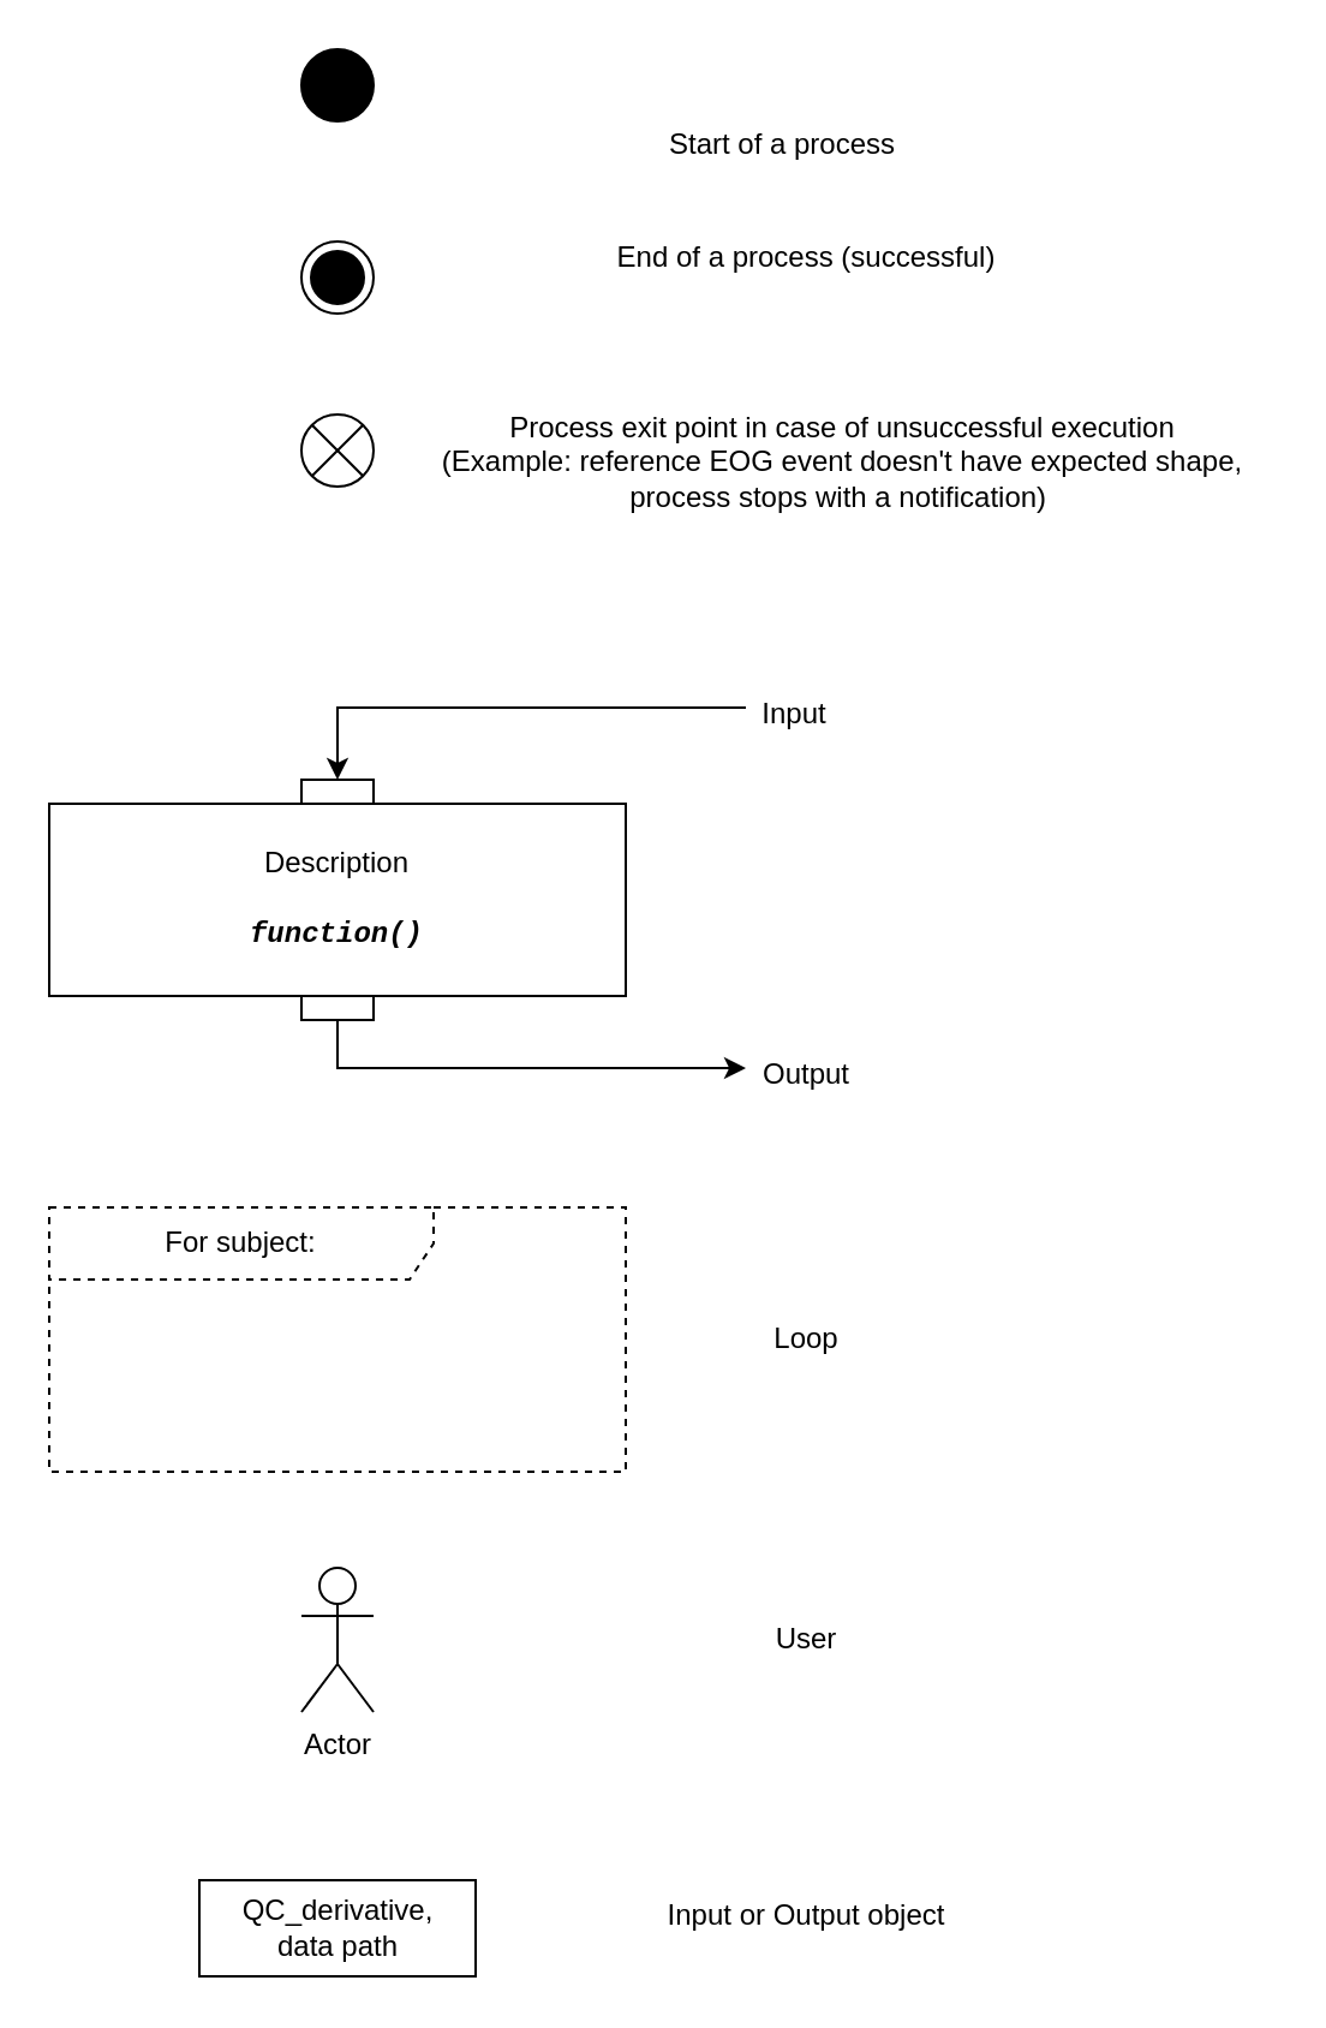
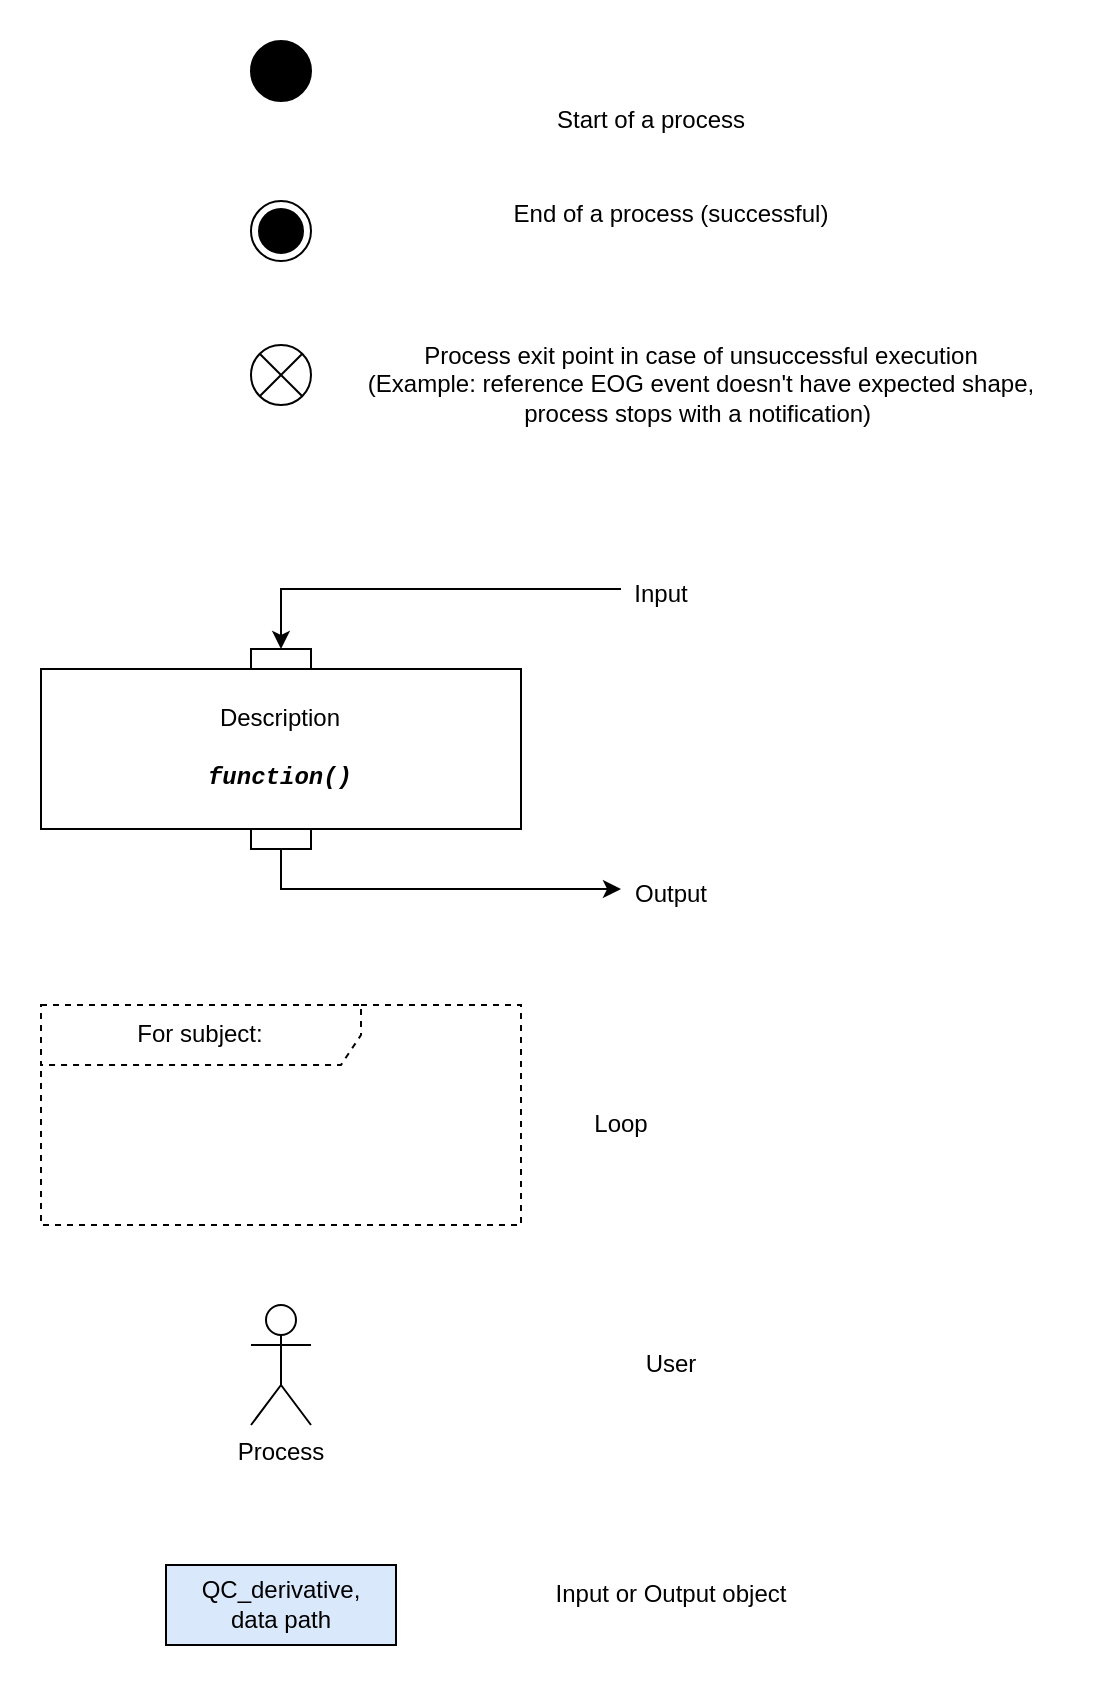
  <mxCell id="0" />
  <mxCell id="1" parent="0" />
  <mxCell id="2" value="" style="ellipse;fillColor=strokeColor;html=1;" vertex="1" parent="1"><mxGeometry x="125" y="20" width="30" height="30" as="geometry" /></mxCell>
  <mxCell id="3" value="" style="ellipse;html=1;shape=endState;fillColor=strokeColor;" vertex="1" parent="1"><mxGeometry x="125" y="100" width="30" height="30" as="geometry" /></mxCell>
  <mxCell id="4" value="" style="group" vertex="1" connectable="0" parent="1"><mxGeometry x="20" y="324" width="240" height="100" as="geometry" /></mxCell>
  <mxCell id="5" value="Description&lt;br&gt;&lt;br&gt;&lt;b&gt;&lt;i&gt;&lt;font face=&quot;Courier New&quot;&gt;function()&lt;/font&gt;&lt;/i&gt;&lt;/b&gt;" style="html=1;align=center;verticalAlign=middle;absoluteArcSize=1;arcSize=25;dashed=0;fontFamily=Helvetica;fontSize=12;whiteSpace=wrap;container=0;noLabel=0;imageAlign=center;rounded=0;" vertex="1" parent="4"><mxGeometry y="10" width="240" height="80" as="geometry" /></mxCell>
  <mxCell id="6" value="pinOut 2" style="fontStyle=0;labelPosition=center;verticalLabelPosition=bottom;align=center;verticalAlign=top;spacingLeft=2;fontFamily=Helvetica;fontSize=12;resizable=0;container=0;noLabel=1;" vertex="1" parent="4"><mxGeometry x="105" y="90" width="30" height="10" as="geometry" /></mxCell>
  <mxCell id="7" value="pinIn 1" style="fontStyle=0;labelPosition=center;verticalLabelPosition=top;align=center;verticalAlign=bottom;spacingLeft=2;fontFamily=Helvetica;fontSize=12;resizable=0;container=0;noLabel=1;" vertex="1" parent="4"><mxGeometry x="105" width="30" height="10" as="geometry" /></mxCell>
  <mxCell id="8" value="Start of a process" style="text;html=1;align=center;verticalAlign=middle;resizable=0;points=[];autosize=1;strokeColor=none;fillColor=none;" vertex="1" parent="1"><mxGeometry x="265" y="45" width="120" height="30" as="geometry" /></mxCell>
  <mxCell id="9" value="End of a process (successful)" style="text;html=1;align=center;verticalAlign=middle;resizable=0;points=[];autosize=1;strokeColor=none;fillColor=none;" vertex="1" parent="1"><mxGeometry x="245" y="92" width="180" height="30" as="geometry" /></mxCell>
  <mxCell id="10" value="" style="endArrow=classic;html=1;rounded=0;entryX=0.5;entryY=0;entryDx=0;entryDy=0;" edge="1" parent="1" target="7"><mxGeometry width="50" height="50" relative="1" as="geometry"><mxPoint x="310" y="294" as="sourcePoint" /><mxPoint x="400" y="364" as="targetPoint" /><Array as="points"><mxPoint x="140" y="294" /></Array></mxGeometry></mxCell>
  <mxCell id="11" value="" style="endArrow=classic;html=1;rounded=0;exitX=0.5;exitY=1;exitDx=0;exitDy=0;" edge="1" parent="1" source="6"><mxGeometry width="50" height="50" relative="1" as="geometry"><mxPoint x="350" y="414" as="sourcePoint" /><mxPoint x="310" y="444" as="targetPoint" /><Array as="points"><mxPoint x="140" y="444" /></Array></mxGeometry></mxCell>
  <mxCell id="12" value="Input" style="text;html=1;align=center;verticalAlign=middle;resizable=0;points=[];autosize=1;strokeColor=none;fillColor=none;" vertex="1" parent="1"><mxGeometry x="305" y="282" width="50" height="30" as="geometry" /></mxCell>
  <mxCell id="13" value="Output" style="text;html=1;align=center;verticalAlign=middle;resizable=0;points=[];autosize=1;strokeColor=none;fillColor=none;" vertex="1" parent="1"><mxGeometry x="305" y="432" width="60" height="30" as="geometry" /></mxCell>
  <mxCell id="14" value="" style="shape=sumEllipse;perimeter=ellipsePerimeter;html=1;backgroundOutline=1;" vertex="1" parent="1"><mxGeometry x="125" y="172" width="30" height="30" as="geometry" /></mxCell>
  <mxCell id="15" value="Process exit point in case of unsuccessful execution &lt;br&gt;(Example: reference EOG event doesn't have expected shape, &lt;br&gt;process stops with a notification)&amp;nbsp;" style="text;html=1;align=center;verticalAlign=middle;resizable=0;points=[];autosize=1;strokeColor=none;fillColor=none;" vertex="1" parent="1"><mxGeometry x="170" y="162" width="360" height="60" as="geometry" /></mxCell>
  <mxCell id="16" value="For subject:" style="shape=umlFrame;whiteSpace=wrap;html=1;pointerEvents=0;recursiveResize=0;container=1;collapsible=0;width=160;dashed=1;" vertex="1" parent="1"><mxGeometry x="20" y="502" width="240" height="110" as="geometry" /></mxCell>
- <mxCell id="17" value="Loop&lt;br&gt;" style="text;html=1;align=center;verticalAlign=middle;resizable=0;points=[];autosize=1;strokeColor=none;fillColor=none;" vertex="1" parent="1"><mxGeometry x="310" y="542" width="50" height="30" as="geometry" /></mxCell>
- <mxCell id="18" value="Actor" style="shape=umlActor;verticalLabelPosition=bottom;verticalAlign=top;html=1;outlineConnect=0;" vertex="1" parent="1"><mxGeometry x="125" y="652" width="30" height="60" as="geometry" /></mxCell>
+ <mxCell id="17" value="Loop&lt;br&gt;" style="text;html=1;align=center;verticalAlign=middle;resizable=0;points=[];autosize=1;strokeColor=none;fillColor=none;" vertex="1" parent="1"><mxGeometry x="285" y="547" width="50" height="30" as="geometry" /></mxCell>
+ <mxCell id="18" value="Process" style="shape=umlActor;verticalLabelPosition=bottom;verticalAlign=top;html=1;outlineConnect=0;" vertex="1" parent="1"><mxGeometry x="125" y="652" width="30" height="60" as="geometry" /></mxCell>
  <mxCell id="19" value="User" style="text;html=1;align=center;verticalAlign=middle;resizable=0;points=[];autosize=1;strokeColor=none;fillColor=none;" vertex="1" parent="1"><mxGeometry x="310" y="667" width="50" height="30" as="geometry" /></mxCell>
- <mxCell id="20" value="QC_derivative,&lt;br&gt;data path" style="rounded=0;whiteSpace=wrap;html=1;" vertex="1" parent="1"><mxGeometry x="82.5" y="782" width="115" height="40" as="geometry" /></mxCell>
+ <mxCell id="20" value="QC_derivative,&lt;br&gt;data path" style="rounded=0;whiteSpace=wrap;html=1;fillColor=#dae8fc;" vertex="1" parent="1"><mxGeometry x="82.5" y="782" width="115" height="40" as="geometry" /></mxCell>
  <mxCell id="21" value="Input or Output object" style="text;html=1;align=center;verticalAlign=middle;resizable=0;points=[];autosize=1;strokeColor=none;fillColor=none;" vertex="1" parent="1"><mxGeometry x="265" y="782" width="140" height="30" as="geometry" /></mxCell>
